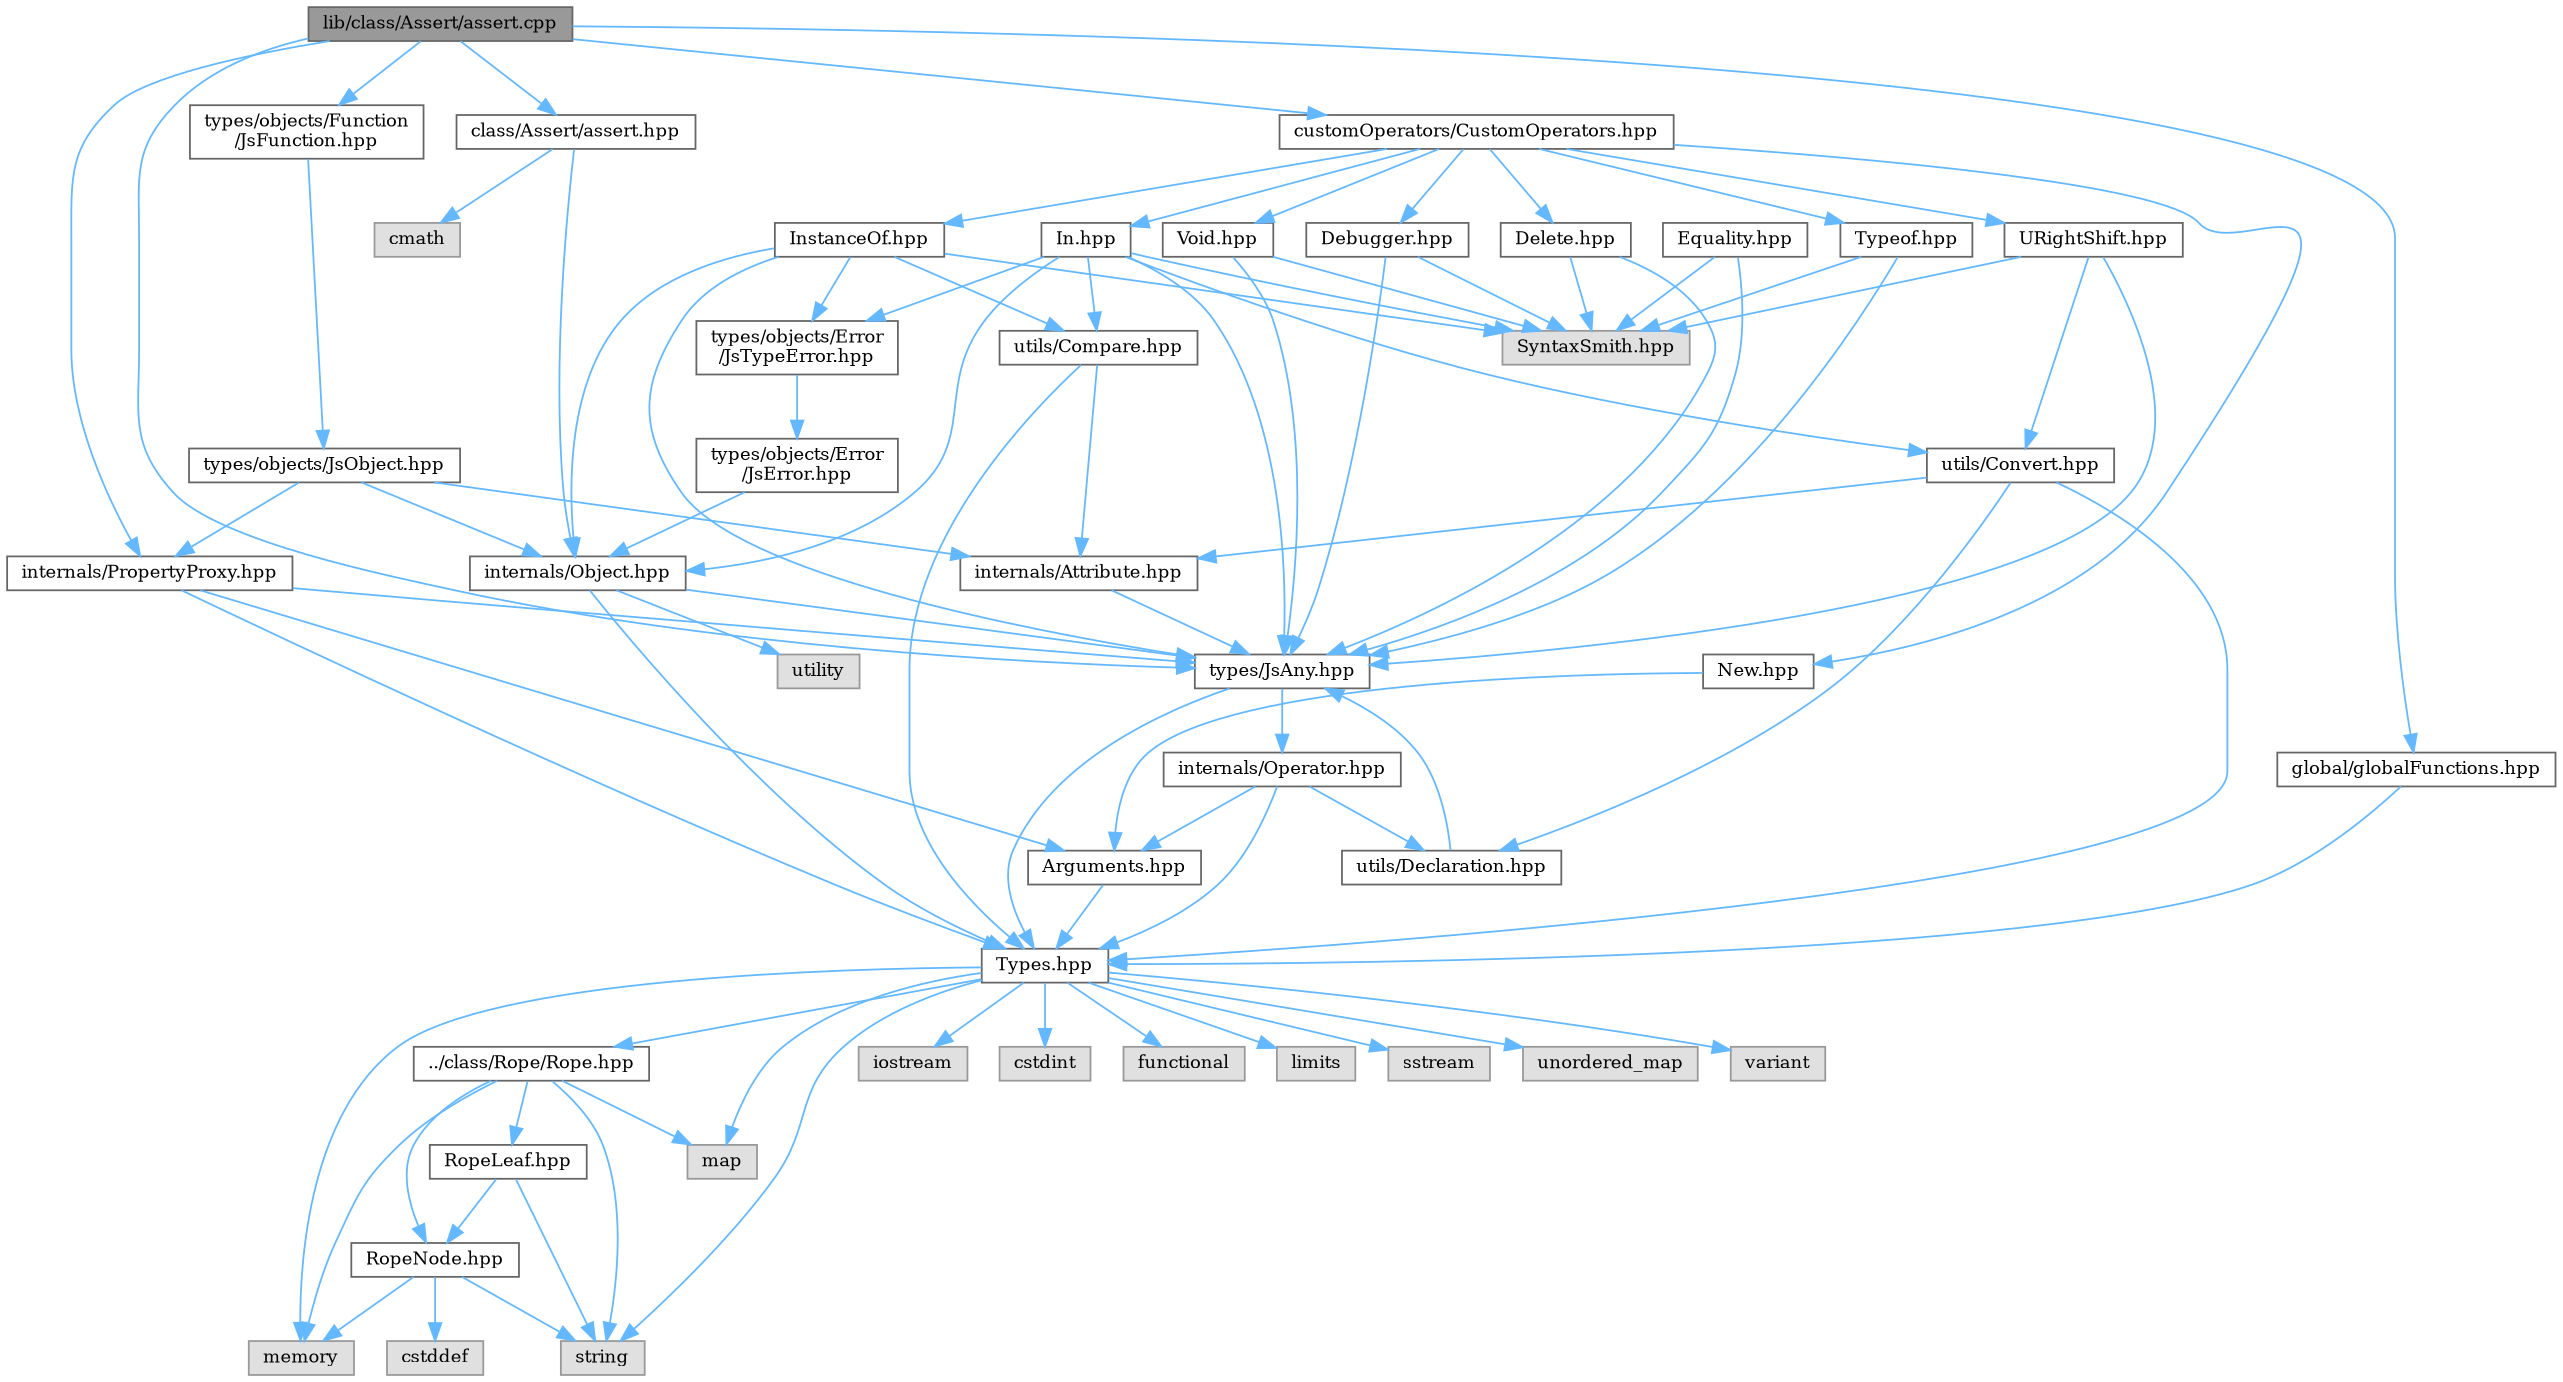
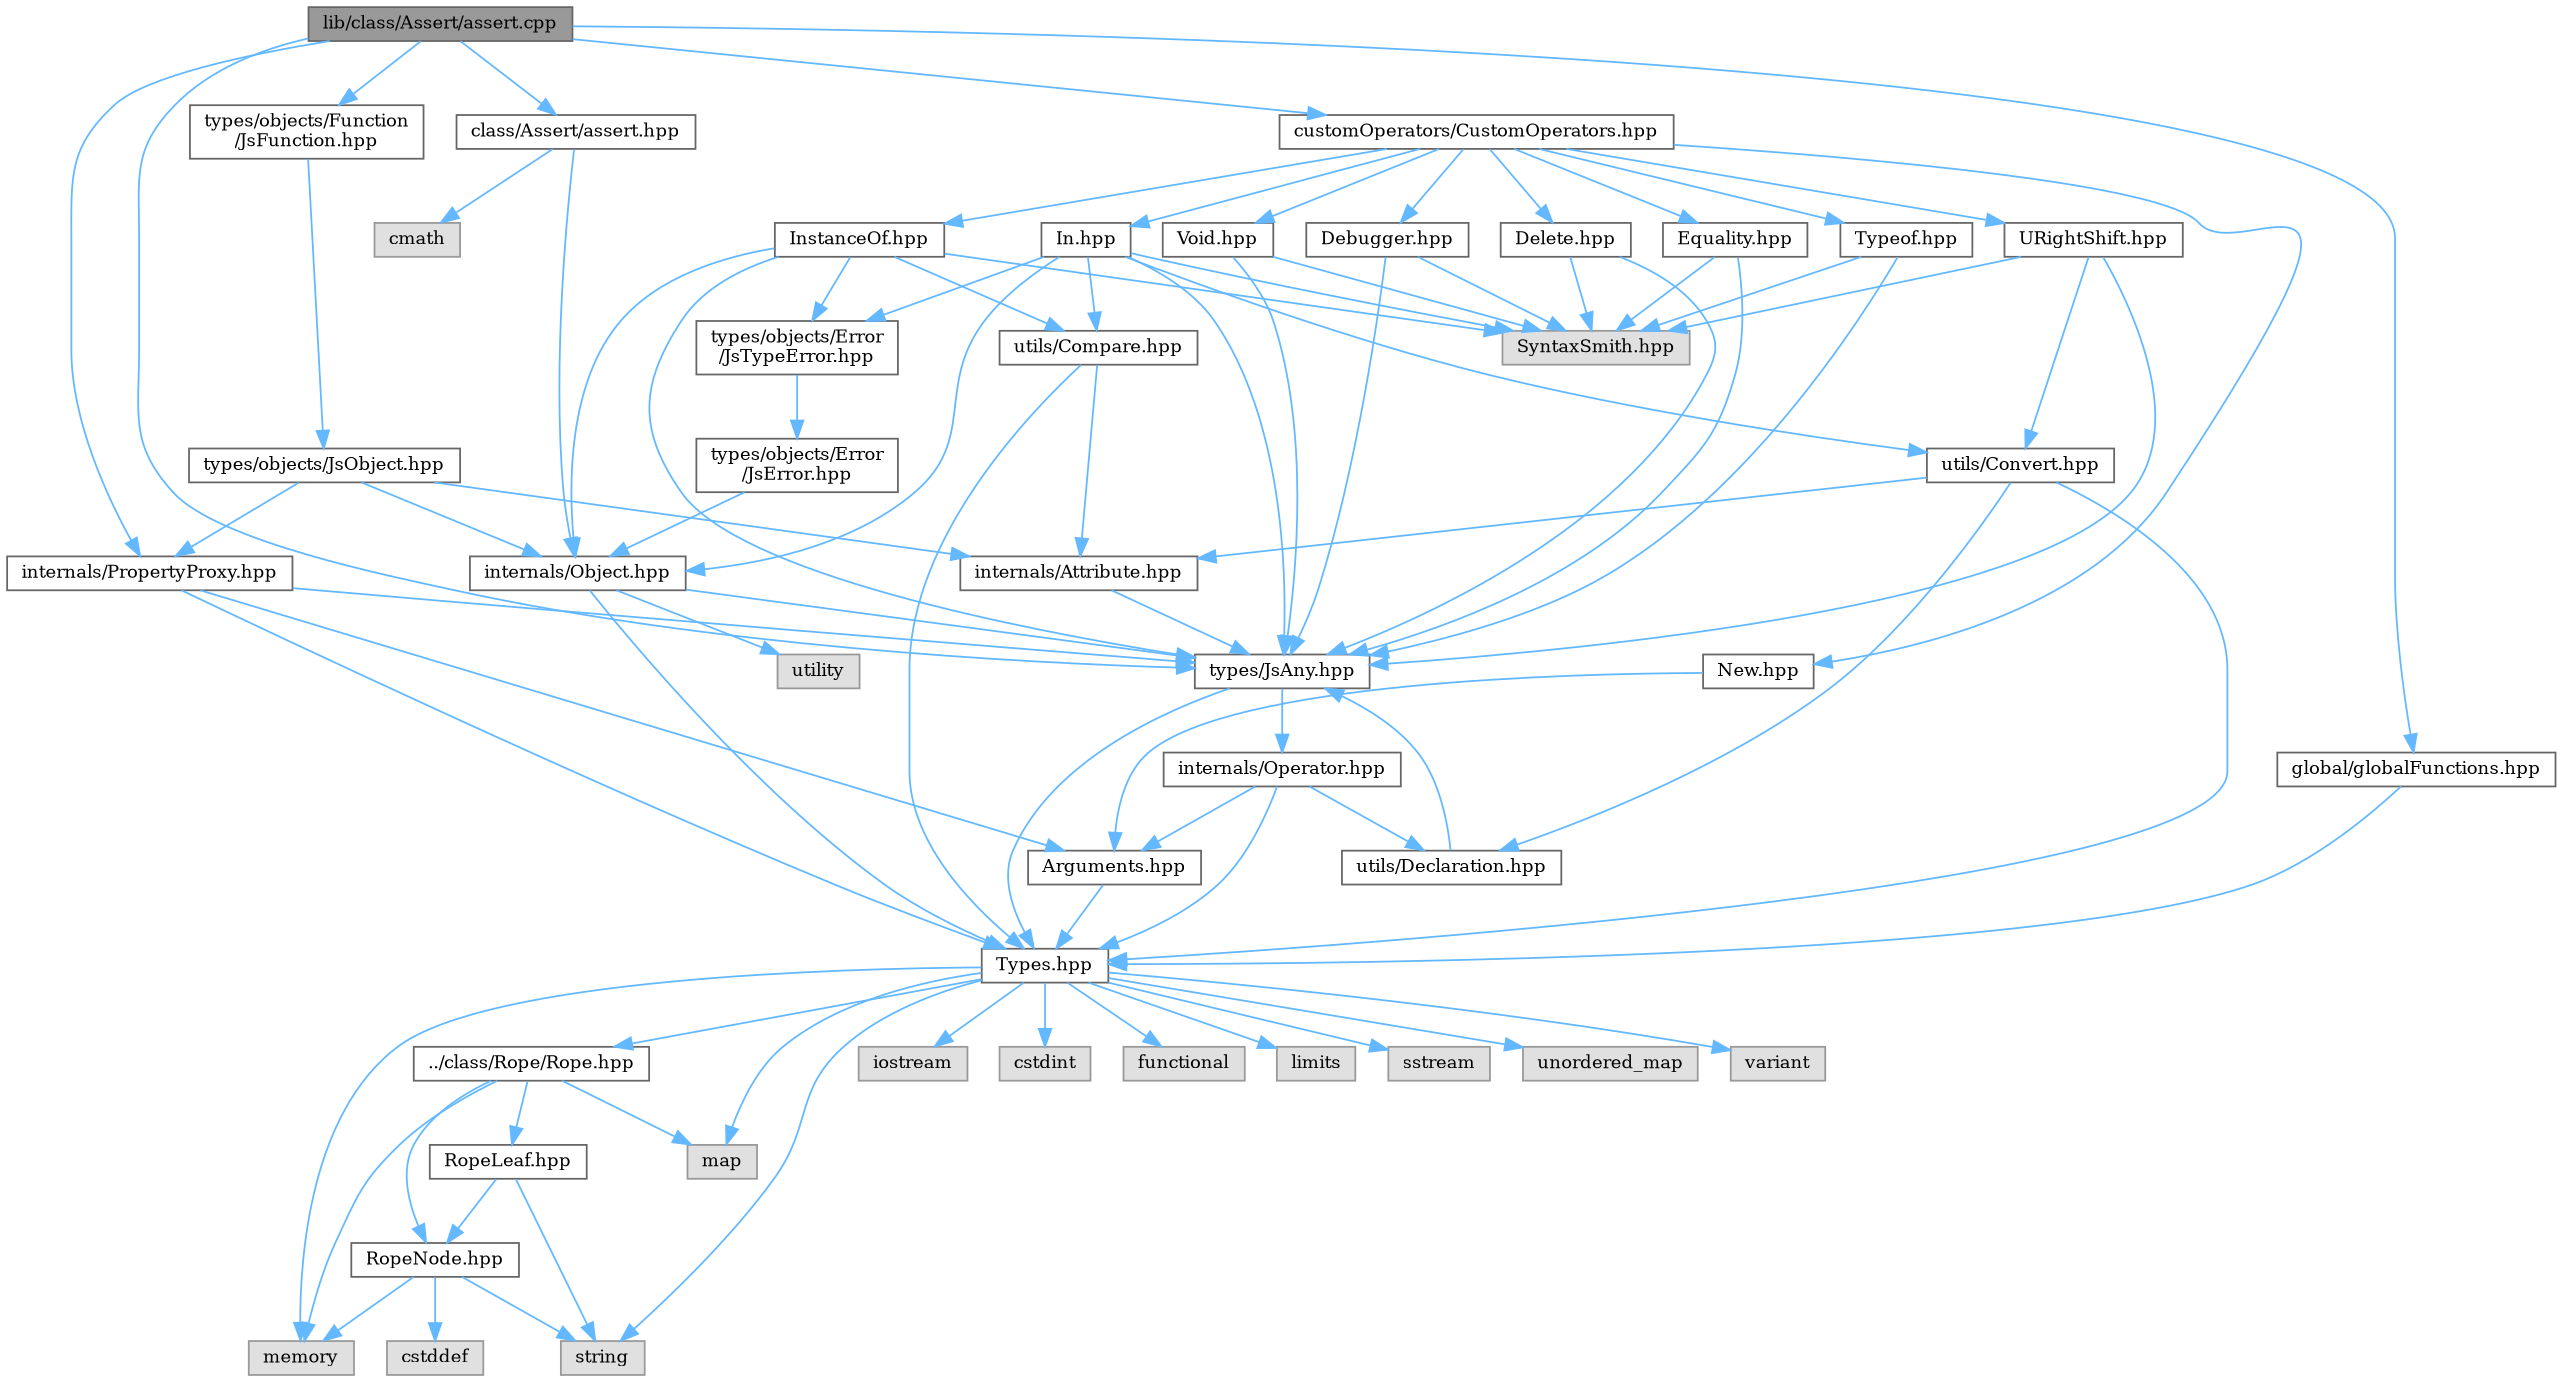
  digraph {
    fontname="DejaVu Serif"
    node [color=grey40 fillcolor=white fontname="DejaVu Serif" fontsize=10 shape=box style=filled]
    edge [color=steelblue1 fontname="DejaVu Serif" fontsize=10 labelfontname=Helvetica labelfontsize=10 style=solid]
    n1 [color=gray40 fillcolor=grey60 fontcolor=black height=0.2 label="lib/class/Assert/assert.cpp" width=0.4]
    n2 [height=0.2 label="class/Assert/assert.hpp" width=0.4]
    n3 [height=0.2 label="types/JsAny.hpp" width=0.4]
    n4 [height=0.2 label="customOperators/CustomOperators.hpp" width=0.4]
    n5 [height=0.2 label="global/globalFunctions.hpp" width=0.4]
    n6 [height=0.2 label="internals/PropertyProxy.hpp" width=0.4]
    n7 [height=0.2 label="types/objects/Function\l/JsFunction.hpp" width=0.4]
    n8 [height=0.2 label="internals/Object.hpp" width=0.4]
    n9 [color=grey60 fillcolor="#E0E0E0" height=0.2 label=cmath width=0.4]
    n10 [height=0.2 label="Types.hpp" width=0.4]
    n11 [height=0.2 label="internals/Operator.hpp" width=0.4]
    n12 [height=0.2 label="Debugger.hpp" width=0.4]
    n13 [height=0.2 label="Delete.hpp" width=0.4]
    n14 [height=0.2 label="Equality.hpp" width=0.4]
    n15 [height=0.2 label="In.hpp" width=0.4]
    n16 [height=0.2 label="InstanceOf.hpp" width=0.4]
    n17 [height=0.2 label="New.hpp" width=0.4]
    n18 [height=0.2 label="Typeof.hpp" width=0.4]
    n19 [height=0.2 label="URightShift.hpp" width=0.4]
    n20 [height=0.2 label="Void.hpp" width=0.4]
    n21 [height=0.2 label="Arguments.hpp" width=0.4]
    n22 [height=0.2 label="types/objects/JsObject.hpp" width=0.4]
    n23 [color=grey60 fillcolor="#E0E0E0" height=0.2 label=utility width=0.4]
    n24 [height=0.2 label="../class/Rope/Rope.hpp" width=0.4]
    n25 [color=grey60 fillcolor="#E0E0E0" height=0.2 label=memory width=0.4]
    n26 [color=grey60 fillcolor="#E0E0E0" height=0.2 label=string width=0.4]
    n27 [color=grey60 fillcolor="#E0E0E0" height=0.2 label=iostream width=0.4]
    n28 [color=grey60 fillcolor="#E0E0E0" height=0.2 label=map width=0.4]
    n29 [color=grey60 fillcolor="#E0E0E0" height=0.2 label=cstdint width=0.4]
    n30 [color=grey60 fillcolor="#E0E0E0" height=0.2 label=functional width=0.4]
    n31 [color=grey60 fillcolor="#E0E0E0" height=0.2 label=limits width=0.4]
    n32 [color=grey60 fillcolor="#E0E0E0" height=0.2 label=sstream width=0.4]
    n33 [color=grey60 fillcolor="#E0E0E0" height=0.2 label=unordered_map width=0.4]
    n34 [color=grey60 fillcolor="#E0E0E0" height=0.2 label=variant width=0.4]
    n35 [height=0.2 label="utils/Declaration.hpp" width=0.4]
    n36 [height=0.2 label="RopeLeaf.hpp" width=0.4]
    n37 [height=0.2 label="RopeNode.hpp" width=0.4]
    n38 [color=grey60 fillcolor="#E0E0E0" height=0.2 label=cstddef width=0.4]
    n39 [color=grey60 fillcolor="#E0E0E0" height=0.2 label="SyntaxSmith.hpp" width=0.4]
    n40 [height=0.2 label="types/objects/Error\l/JsTypeError.hpp" width=0.4]
    n41 [height=0.2 label="utils/Compare.hpp" width=0.4]
    n42 [height=0.2 label="utils/Convert.hpp" width=0.4]
    n43 [height=0.2 label="types/objects/Error\l/JsError.hpp" width=0.4]
    n44 [height=0.2 label="internals/Attribute.hpp" width=0.4]
    n1 -> n2
    n1 -> n3
    n1 -> n4
    n1 -> n5
    n1 -> n6
    n1 -> n7
    n2 -> n8
    n2 -> n9
    n3 -> n10
    n3 -> n11
    n4 -> n12
    n4 -> n13
+   n4 -> n14
    n4 -> n15
    n4 -> n16
    n4 -> n17
    n4 -> n18
    n4 -> n19
    n4 -> n20
    n5 -> n10
    n6 -> n3
    n6 -> n10
    n6 -> n21
    n7 -> n22
    n8 -> n3
    n8 -> n10
    n8 -> n23
    n10 -> n24
    n10 -> n25
    n10 -> n26
    n10 -> n27
    n10 -> n28
    n10 -> n29
    n10 -> n30
    n10 -> n31
    n10 -> n32
    n10 -> n33
    n10 -> n34
    n11 -> n10
    n11 -> n21
    n11 -> n35
    n12 -> n3
    n12 -> n39
    n13 -> n3
    n13 -> n39
    n14 -> n3
    n14 -> n39
    n15 -> n3
    n15 -> n8
    n15 -> n39
    n15 -> n40
    n15 -> n41
    n15 -> n42
    n16 -> n3
    n16 -> n8
    n16 -> n39
    n16 -> n40
    n16 -> n41
    n17 -> n21
    n18 -> n3
    n18 -> n39
    n19 -> n3
    n19 -> n39
    n19 -> n42
    n20 -> n3
    n20 -> n39
    n21 -> n10
    n22 -> n6
    n22 -> n8
    n22 -> n44
    n24 -> n25
-   n24 -> n26
    n24 -> n28
    n24 -> n36
    n24 -> n37
    n35 -> n3
    n36 -> n26
    n36 -> n37
    n37 -> n25
    n37 -> n26
    n37 -> n38
    n40 -> n43
    n41 -> n10
    n41 -> n44
    n42 -> n10
    n42 -> n35
    n42 -> n44
    n43 -> n8
    n44 -> n3
  }
